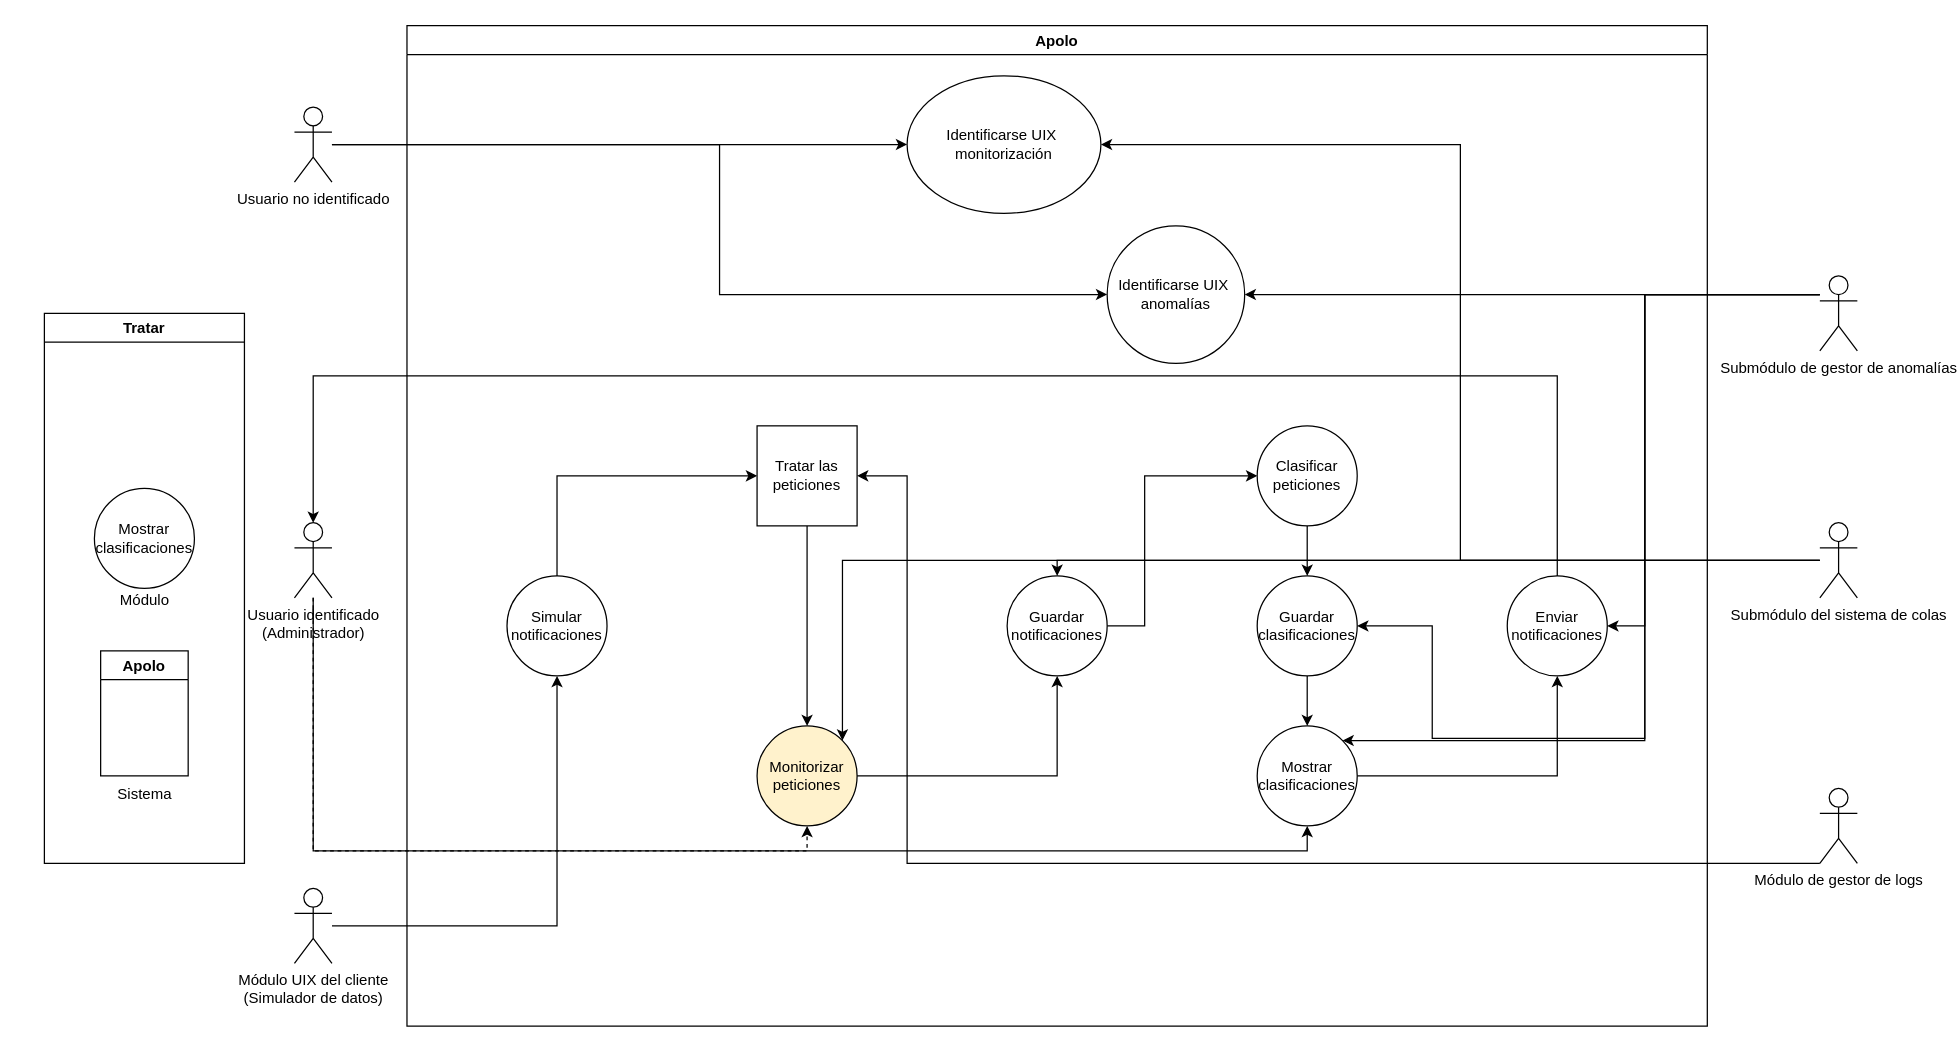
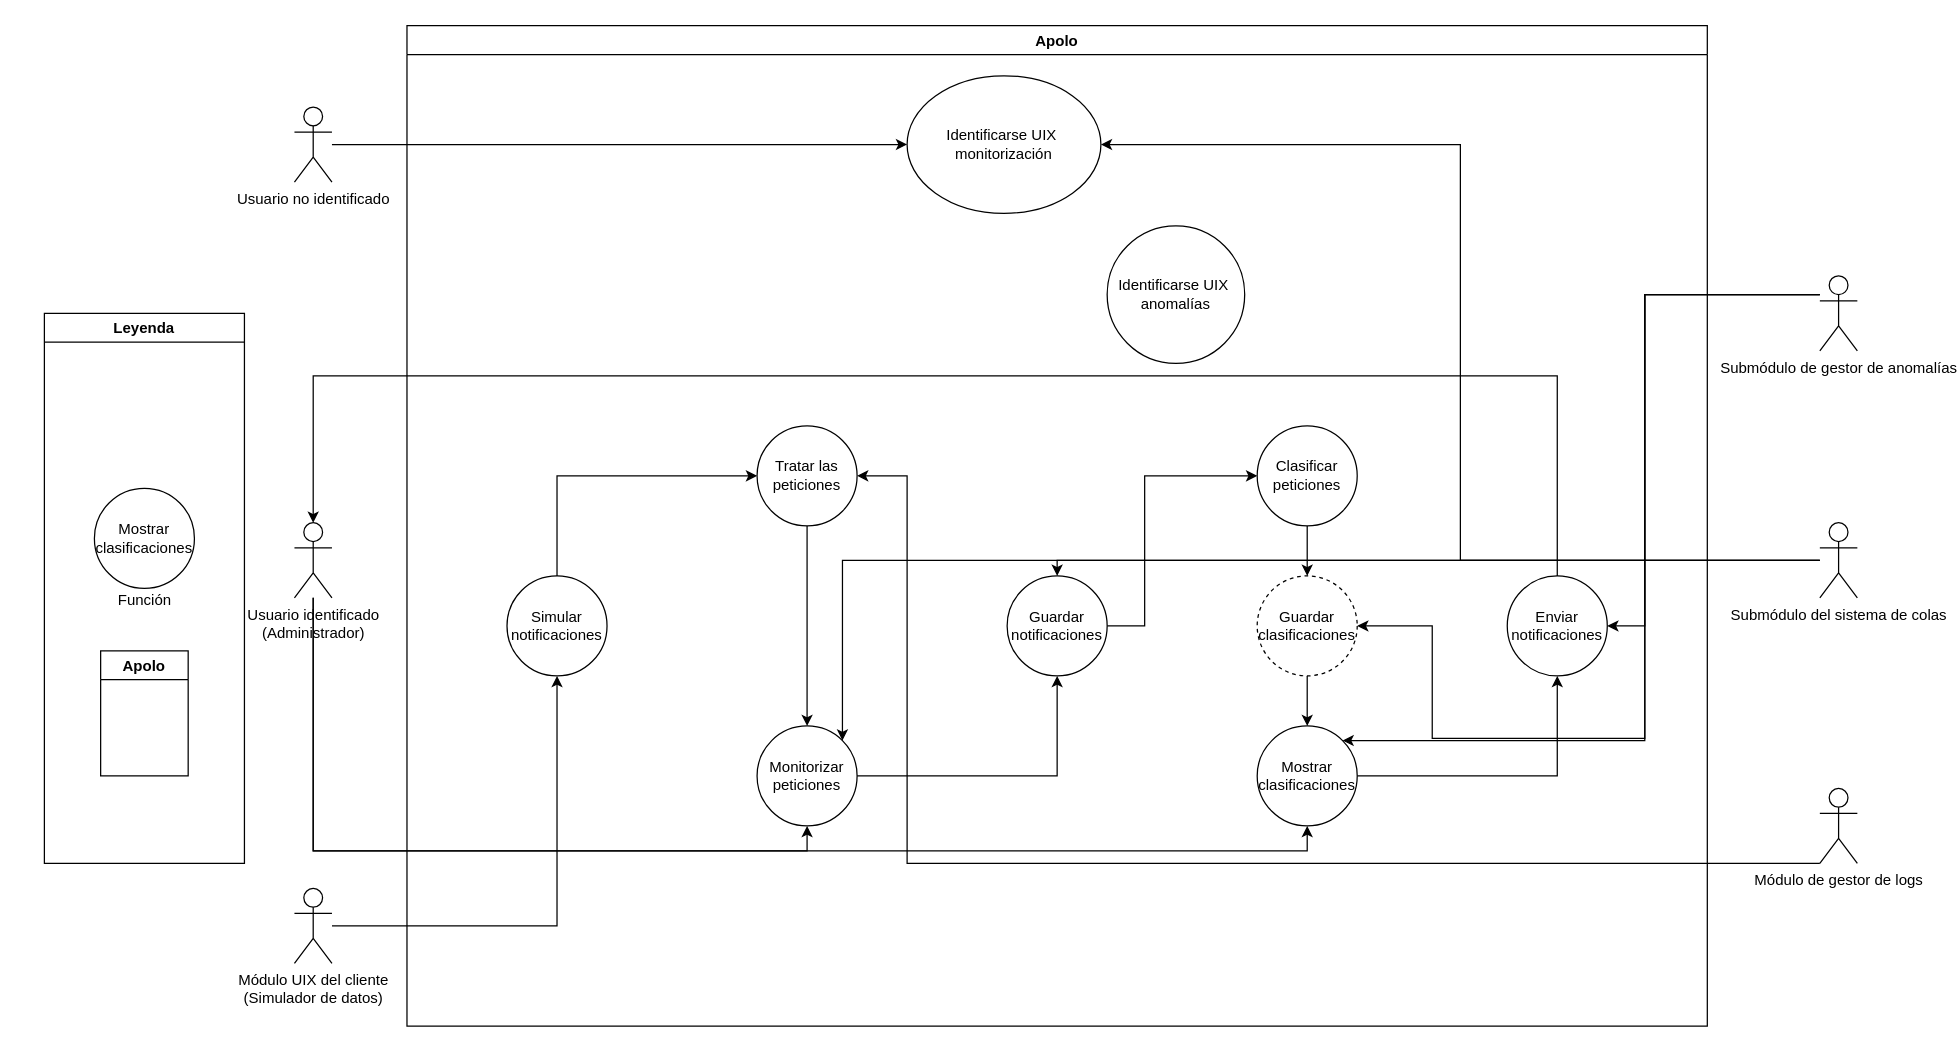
  <mxCell id="0" />
  <mxCell id="1" parent="0" />
  <mxCell id="2" value="Apolo" style="swimlane;startSize=23;" vertex="1" parent="1"><mxGeometry x="325" y="20" width="1040" height="800" as="geometry" /></mxCell>
  <mxCell id="3" value="Identificarse UIX&amp;nbsp; monitorización" style="ellipse;whiteSpace=wrap;html=1;aspect=fixed;" vertex="1" parent="2"><mxGeometry x="400" y="40" width="155" height="110" as="geometry" /></mxCell>
  <mxCell id="4" value="Identificarse UIX&amp;nbsp; anomalías" style="ellipse;whiteSpace=wrap;html=1;aspect=fixed;" vertex="1" parent="2"><mxGeometry x="560" y="160" width="110" height="110" as="geometry" /></mxCell>
  <mxCell id="5" style="edgeStyle=orthogonalEdgeStyle;rounded=0;orthogonalLoop=1;jettySize=auto;html=1;entryX=0;entryY=0.5;entryDx=0;entryDy=0;" edge="1" parent="2" source="6" target="16"><mxGeometry relative="1" as="geometry"><Array as="points"><mxPoint x="120" y="360" /></Array></mxGeometry></mxCell>
  <mxCell id="6" value="Simular notificaciones" style="ellipse;whiteSpace=wrap;html=1;aspect=fixed;" vertex="1" parent="2"><mxGeometry x="80" y="440" width="80" height="80" as="geometry" /></mxCell>
  <mxCell id="7" style="edgeStyle=orthogonalEdgeStyle;rounded=0;orthogonalLoop=1;jettySize=auto;html=1;" edge="1" parent="2" source="8" target="10"><mxGeometry relative="1" as="geometry" /></mxCell>
- <mxCell id="8" value="Monitorizar peticiones" style="ellipse;whiteSpace=wrap;html=1;aspect=fixed;fillColor=#fff2cc;" vertex="1" parent="2"><mxGeometry x="280" y="560" width="80" height="80" as="geometry" /></mxCell>
+ <mxCell id="8" value="Monitorizar peticiones" style="ellipse;whiteSpace=wrap;html=1;aspect=fixed;" vertex="1" parent="2"><mxGeometry x="280" y="560" width="80" height="80" as="geometry" /></mxCell>
  <mxCell id="9" style="edgeStyle=orthogonalEdgeStyle;rounded=0;orthogonalLoop=1;jettySize=auto;html=1;entryX=0;entryY=0.5;entryDx=0;entryDy=0;" edge="1" parent="2" source="10" target="14"><mxGeometry relative="1" as="geometry"><Array as="points"><mxPoint x="590" y="480" /><mxPoint x="590" y="360" /></Array></mxGeometry></mxCell>
  <mxCell id="10" value="Guardar notificaciones" style="ellipse;whiteSpace=wrap;html=1;aspect=fixed;" vertex="1" parent="2"><mxGeometry x="480" y="440" width="80" height="80" as="geometry" /></mxCell>
  <mxCell id="11" style="edgeStyle=orthogonalEdgeStyle;rounded=0;orthogonalLoop=1;jettySize=auto;html=1;entryX=0.5;entryY=1;entryDx=0;entryDy=0;" edge="1" parent="2" source="12" target="17"><mxGeometry relative="1" as="geometry"><Array as="points"><mxPoint x="920" y="600" /></Array></mxGeometry></mxCell>
  <mxCell id="12" value="Mostrar clasificaciones" style="ellipse;whiteSpace=wrap;html=1;aspect=fixed;" vertex="1" parent="2"><mxGeometry x="680" y="560" width="80" height="80" as="geometry" /></mxCell>
  <mxCell id="13" style="edgeStyle=orthogonalEdgeStyle;rounded=0;orthogonalLoop=1;jettySize=auto;html=1;" edge="1" parent="2" source="14" target="19"><mxGeometry relative="1" as="geometry" /></mxCell>
  <mxCell id="14" value="Clasificar peticiones" style="ellipse;whiteSpace=wrap;html=1;aspect=fixed;" vertex="1" parent="2"><mxGeometry x="680" y="320" width="80" height="80" as="geometry" /></mxCell>
  <mxCell id="15" style="edgeStyle=orthogonalEdgeStyle;rounded=0;orthogonalLoop=1;jettySize=auto;html=1;" edge="1" parent="2" source="16" target="8"><mxGeometry relative="1" as="geometry" /></mxCell>
- <mxCell id="16" value="Tratar las peticiones" style="whiteSpace=wrap;html=1;aspect=fixed;rounded=0;" vertex="1" parent="2"><mxGeometry x="280" y="320" width="80" height="80" as="geometry" /></mxCell>
+ <mxCell id="16" value="Tratar las peticiones" style="ellipse;whiteSpace=wrap;html=1;aspect=fixed;" vertex="1" parent="2"><mxGeometry x="280" y="320" width="80" height="80" as="geometry" /></mxCell>
  <mxCell id="17" value="Enviar notificaciones" style="ellipse;whiteSpace=wrap;html=1;aspect=fixed;" vertex="1" parent="2"><mxGeometry x="880" y="440" width="80" height="80" as="geometry" /></mxCell>
  <mxCell id="18" style="edgeStyle=orthogonalEdgeStyle;rounded=0;orthogonalLoop=1;jettySize=auto;html=1;" edge="1" parent="2" source="19" target="12"><mxGeometry relative="1" as="geometry" /></mxCell>
- <mxCell id="19" value="Guardar clasificaciones" style="ellipse;whiteSpace=wrap;html=1;aspect=fixed;" vertex="1" parent="2"><mxGeometry x="680" y="440" width="80" height="80" as="geometry" /></mxCell>
+ <mxCell id="19" value="Guardar clasificaciones" style="ellipse;whiteSpace=wrap;html=1;aspect=fixed;dashed=1;" vertex="1" parent="2"><mxGeometry x="680" y="440" width="80" height="80" as="geometry" /></mxCell>
  <mxCell id="20" style="edgeStyle=orthogonalEdgeStyle;rounded=0;orthogonalLoop=1;jettySize=auto;html=1;" edge="1" parent="1" source="22" target="3"><mxGeometry relative="1" as="geometry" /></mxCell>
- <mxCell id="21" style="edgeStyle=orthogonalEdgeStyle;rounded=0;orthogonalLoop=1;jettySize=auto;html=1;entryX=0;entryY=0.5;entryDx=0;entryDy=0;" edge="1" parent="1" source="22" target="4"><mxGeometry relative="1" as="geometry" /></mxCell>
  <mxCell id="22" value="Usuario no identificado&lt;br&gt;" style="shape=umlActor;verticalLabelPosition=bottom;verticalAlign=top;html=1;outlineConnect=0;" vertex="1" parent="1"><mxGeometry x="235" y="85" width="30" height="60" as="geometry" /></mxCell>
- <mxCell id="23" style="edgeStyle=orthogonalEdgeStyle;rounded=0;orthogonalLoop=1;jettySize=auto;html=1;entryX=0.5;entryY=1;entryDx=0;entryDy=0;dashed=1;" edge="1" parent="1" source="25" target="8"><mxGeometry relative="1" as="geometry"><Array as="points"><mxPoint x="250" y="680" /><mxPoint x="645" y="680" /></Array></mxGeometry></mxCell>
+ <mxCell id="23" style="edgeStyle=orthogonalEdgeStyle;rounded=0;orthogonalLoop=1;jettySize=auto;html=1;entryX=0.5;entryY=1;entryDx=0;entryDy=0;" edge="1" parent="1" source="25" target="8"><mxGeometry relative="1" as="geometry"><Array as="points"><mxPoint x="250" y="680" /><mxPoint x="645" y="680" /></Array></mxGeometry></mxCell>
  <mxCell id="24" style="edgeStyle=orthogonalEdgeStyle;rounded=0;orthogonalLoop=1;jettySize=auto;html=1;entryX=0.5;entryY=1;entryDx=0;entryDy=0;" edge="1" parent="1" source="25" target="12"><mxGeometry relative="1" as="geometry"><Array as="points"><mxPoint x="250" y="680" /><mxPoint x="1045" y="680" /></Array></mxGeometry></mxCell>
  <mxCell id="25" value="Usuario identificado&lt;br&gt;(Administrador)&lt;br&gt;" style="shape=umlActor;verticalLabelPosition=bottom;verticalAlign=top;html=1;outlineConnect=0;" vertex="1" parent="1"><mxGeometry x="235" y="417.5" width="30" height="60" as="geometry" /></mxCell>
  <mxCell id="26" style="edgeStyle=orthogonalEdgeStyle;rounded=0;orthogonalLoop=1;jettySize=auto;html=1;entryX=1;entryY=0.5;entryDx=0;entryDy=0;" edge="1" parent="1" source="29" target="3"><mxGeometry relative="1" as="geometry" /></mxCell>
  <mxCell id="27" style="edgeStyle=orthogonalEdgeStyle;rounded=0;orthogonalLoop=1;jettySize=auto;html=1;entryX=1;entryY=0;entryDx=0;entryDy=0;" edge="1" parent="1" source="29" target="8"><mxGeometry relative="1" as="geometry" /></mxCell>
  <mxCell id="28" style="edgeStyle=orthogonalEdgeStyle;rounded=0;orthogonalLoop=1;jettySize=auto;html=1;entryX=0.5;entryY=0;entryDx=0;entryDy=0;" edge="1" parent="1" source="29" target="10"><mxGeometry relative="1" as="geometry"><Array as="points"><mxPoint x="845" y="447" /></Array></mxGeometry></mxCell>
  <mxCell id="29" value="Submódulo del sistema de colas&lt;br&gt;" style="shape=umlActor;verticalLabelPosition=bottom;verticalAlign=top;html=1;outlineConnect=0;" vertex="1" parent="1"><mxGeometry x="1455" y="417.5" width="30" height="60" as="geometry" /></mxCell>
  <mxCell id="30" style="edgeStyle=orthogonalEdgeStyle;rounded=0;orthogonalLoop=1;jettySize=auto;html=1;" edge="1" parent="1" source="31" target="6"><mxGeometry relative="1" as="geometry" /></mxCell>
  <mxCell id="31" value="Módulo UIX del cliente&lt;br&gt;(Simulador de datos)" style="shape=umlActor;verticalLabelPosition=bottom;verticalAlign=top;html=1;outlineConnect=0;" vertex="1" parent="1"><mxGeometry x="235" y="710" width="30" height="60" as="geometry" /></mxCell>
  <mxCell id="32" style="edgeStyle=orthogonalEdgeStyle;rounded=0;orthogonalLoop=1;jettySize=auto;html=1;entryX=1;entryY=0.5;entryDx=0;entryDy=0;" edge="1" parent="1" source="33" target="16"><mxGeometry relative="1" as="geometry"><Array as="points"><mxPoint x="725" y="690" /><mxPoint x="725" y="380" /></Array></mxGeometry></mxCell>
  <mxCell id="33" value="Módulo de gestor de logs&lt;br&gt;" style="shape=umlActor;verticalLabelPosition=bottom;verticalAlign=top;html=1;outlineConnect=0;" vertex="1" parent="1"><mxGeometry x="1455" y="630" width="30" height="60" as="geometry" /></mxCell>
- <mxCell id="34" style="edgeStyle=orthogonalEdgeStyle;rounded=0;orthogonalLoop=1;jettySize=auto;html=1;entryX=1;entryY=0.5;entryDx=0;entryDy=0;" edge="1" parent="1" source="38" target="4"><mxGeometry relative="1" as="geometry"><Array as="points"><mxPoint x="1375" y="235" /><mxPoint x="1375" y="235" /></Array></mxGeometry></mxCell>
  <mxCell id="35" style="edgeStyle=orthogonalEdgeStyle;rounded=0;orthogonalLoop=1;jettySize=auto;html=1;entryX=1;entryY=0.5;entryDx=0;entryDy=0;" edge="1" parent="1" source="38" target="17"><mxGeometry relative="1" as="geometry"><Array as="points"><mxPoint x="1315" y="235" /><mxPoint x="1315" y="500" /></Array></mxGeometry></mxCell>
  <mxCell id="36" style="edgeStyle=orthogonalEdgeStyle;rounded=0;orthogonalLoop=1;jettySize=auto;html=1;entryX=1;entryY=0;entryDx=0;entryDy=0;" edge="1" parent="1" source="38" target="12"><mxGeometry relative="1" as="geometry"><mxPoint x="845" y="640" as="targetPoint" /><Array as="points"><mxPoint x="1315" y="235" /><mxPoint x="1315" y="592" /></Array></mxGeometry></mxCell>
  <mxCell id="37" style="edgeStyle=orthogonalEdgeStyle;rounded=0;orthogonalLoop=1;jettySize=auto;html=1;entryX=1;entryY=0.5;entryDx=0;entryDy=0;" edge="1" parent="1" source="38" target="19"><mxGeometry relative="1" as="geometry"><Array as="points"><mxPoint x="1315" y="235" /><mxPoint x="1315" y="590" /><mxPoint x="1145" y="590" /><mxPoint x="1145" y="500" /></Array></mxGeometry></mxCell>
  <mxCell id="38" value="Submódulo de gestor de anomalías&lt;br&gt;" style="shape=umlActor;verticalLabelPosition=bottom;verticalAlign=top;html=1;outlineConnect=0;" vertex="1" parent="1"><mxGeometry x="1455" y="220" width="30" height="60" as="geometry" /></mxCell>
  <mxCell id="39" style="edgeStyle=orthogonalEdgeStyle;rounded=0;orthogonalLoop=1;jettySize=auto;html=1;" edge="1" parent="1" source="17" target="25"><mxGeometry relative="1" as="geometry"><Array as="points"><mxPoint x="1005" y="300" /><mxPoint x="20" y="300" /></Array></mxGeometry></mxCell>
- <mxCell id="40" value="Tratar" style="swimlane;" vertex="1" parent="1"><mxGeometry x="35" y="250" width="160" height="440" as="geometry" /></mxCell>
+ <mxCell id="40" value="Leyenda" style="swimlane;" vertex="1" parent="1"><mxGeometry x="35" y="250" width="160" height="440" as="geometry" /></mxCell>
  <mxCell id="41" value="Mostrar clasificaciones" style="ellipse;whiteSpace=wrap;html=1;aspect=fixed;" vertex="1" parent="40"><mxGeometry x="40" y="140" width="80" height="80" as="geometry" /></mxCell>
- <mxCell id="42" value="Módulo" style="text;html=1;align=center;verticalAlign=middle;resizable=0;points=[];autosize=1;strokeColor=none;fillColor=none;" vertex="1" parent="40"><mxGeometry x="45" y="215" width="70" height="30" as="geometry" /></mxCell>
+ <mxCell id="42" value="Función" style="text;html=1;align=center;verticalAlign=middle;resizable=0;points=[];autosize=1;strokeColor=none;fillColor=none;" vertex="1" parent="40"><mxGeometry x="45" y="215" width="70" height="30" as="geometry" /></mxCell>
  <mxCell id="43" value="Apolo" style="swimlane;" vertex="1" parent="40"><mxGeometry x="45" y="270" width="70" height="100" as="geometry" /></mxCell>
- <mxCell id="44" value="Sistema" style="text;html=1;align=center;verticalAlign=middle;resizable=0;points=[];autosize=1;strokeColor=none;fillColor=none;" vertex="1" parent="40"><mxGeometry x="45" y="370" width="70" height="30" as="geometry" /></mxCell>
